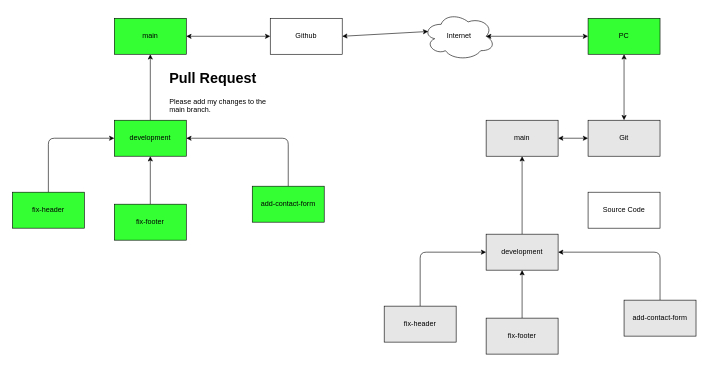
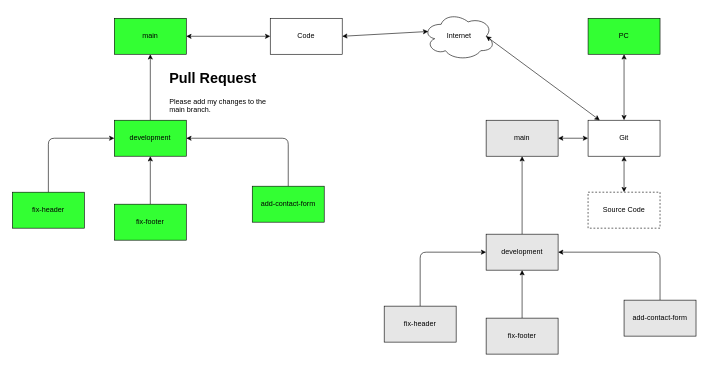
  <mxCell id="0" />
  <mxCell id="1" parent="0" />
- <mxCell id="2" value="Github" style="rounded=0;whiteSpace=wrap;html=1;" vertex="1" parent="1"><mxGeometry x="450" y="30" width="120" height="60" as="geometry" /></mxCell>
- <mxCell id="3" value="Git" style="rounded=0;whiteSpace=wrap;html=1;fillColor=#e6e6e6;" vertex="1" parent="1"><mxGeometry x="980" y="200" width="120" height="60" as="geometry" /></mxCell>
+ <mxCell id="2" value="Code" style="rounded=0;whiteSpace=wrap;html=1;" vertex="1" parent="1"><mxGeometry x="450" y="30" width="120" height="60" as="geometry" /></mxCell>
+ <mxCell id="3" value="Git" style="rounded=0;whiteSpace=wrap;html=1;" vertex="1" parent="1"><mxGeometry x="980" y="200" width="120" height="60" as="geometry" /></mxCell>
  <mxCell id="4" value="PC" style="rounded=0;whiteSpace=wrap;html=1;fillColor=#33ff33;" vertex="1" parent="1"><mxGeometry x="980" y="30" width="120" height="60" as="geometry" /></mxCell>
  <mxCell id="5" value="Internet" style="ellipse;shape=cloud;whiteSpace=wrap;html=1;" vertex="1" parent="1"><mxGeometry x="705" y="20" width="120" height="80" as="geometry" /></mxCell>
  <mxCell id="6" value="" style="endArrow=classic;startArrow=classic;html=1;entryX=0.5;entryY=1;entryDx=0;entryDy=0;" edge="1" parent="1" source="3" target="4"><mxGeometry width="50" height="50" relative="1" as="geometry"><mxPoint x="880" y="280" as="sourcePoint" /><mxPoint x="930" y="230" as="targetPoint" /></mxGeometry></mxCell>
  <mxCell id="7" value="" style="endArrow=classic;startArrow=classic;html=1;exitX=1;exitY=0.5;exitDx=0;exitDy=0;entryX=0.07;entryY=0.4;entryDx=0;entryDy=0;entryPerimeter=0;" edge="1" parent="1" source="2" target="5"><mxGeometry width="50" height="50" relative="1" as="geometry"><mxPoint x="620" y="310" as="sourcePoint" /><mxPoint x="670" y="260" as="targetPoint" /></mxGeometry></mxCell>
- <mxCell id="8" value="" style="endArrow=classic;startArrow=classic;html=1;entryX=0;entryY=0.5;entryDx=0;entryDy=0;exitX=0.875;exitY=0.5;exitDx=0;exitDy=0;exitPerimeter=0;" edge="1" parent="1" source="5" target="4"><mxGeometry width="50" height="50" relative="1" as="geometry"><mxPoint x="800" y="250" as="sourcePoint" /><mxPoint x="850" y="200" as="targetPoint" /></mxGeometry></mxCell>
- <mxCell id="9" value="Source Code" style="rounded=0;whiteSpace=wrap;html=1;" vertex="1" parent="1"><mxGeometry x="980" y="320" width="120" height="60" as="geometry" /></mxCell>
+ <mxCell id="8" value="" style="endArrow=classic;startArrow=classic;html=1;exitX=0.875;exitY=0.5;exitDx=0;exitDy=0;exitPerimeter=0;" edge="1" parent="1" source="5" target="3"><mxGeometry width="50" height="50" relative="1" as="geometry"><mxPoint x="800" y="250" as="sourcePoint" /><mxPoint x="850" y="200" as="targetPoint" /></mxGeometry></mxCell>
+ <mxCell id="9" value="Source Code" style="rounded=0;whiteSpace=wrap;html=1;dashed=1;" vertex="1" parent="1"><mxGeometry x="980" y="320" width="120" height="60" as="geometry" /></mxCell>
+ <mxCell id="10" value="" style="endArrow=classic;startArrow=classic;html=1;exitX=0.5;exitY=0;exitDx=0;exitDy=0;entryX=0.5;entryY=1;entryDx=0;entryDy=0;" edge="1" parent="1" source="9" target="3"><mxGeometry width="50" height="50" relative="1" as="geometry"><mxPoint x="520" y="300" as="sourcePoint" /><mxPoint x="570" y="250" as="targetPoint" /></mxGeometry></mxCell>
  <mxCell id="11" value="main" style="rounded=0;whiteSpace=wrap;html=1;fillColor=#E6E6E6;" vertex="1" parent="1"><mxGeometry x="810" y="200" width="120" height="60" as="geometry" /></mxCell>
  <mxCell id="12" style="edgeStyle=none;html=1;exitX=0.5;exitY=0;exitDx=0;exitDy=0;entryX=0.5;entryY=1;entryDx=0;entryDy=0;fillColor=#E6E6E6;" edge="1" parent="1" source="13" target="11"><mxGeometry relative="1" as="geometry" /></mxCell>
  <mxCell id="13" value="development" style="rounded=0;whiteSpace=wrap;html=1;fillColor=#E6E6E6;" vertex="1" parent="1"><mxGeometry x="810" y="390" width="120" height="60" as="geometry" /></mxCell>
  <mxCell id="14" style="edgeStyle=orthogonalEdgeStyle;html=1;exitX=0.5;exitY=0;exitDx=0;exitDy=0;entryX=0;entryY=0.5;entryDx=0;entryDy=0;fillColor=#E6E6E6;" edge="1" parent="1" source="15" target="13"><mxGeometry relative="1" as="geometry" /></mxCell>
  <mxCell id="15" value="fix-header" style="rounded=0;whiteSpace=wrap;html=1;fillColor=#E6E6E6;" vertex="1" parent="1"><mxGeometry x="640" y="510" width="120" height="60" as="geometry" /></mxCell>
  <mxCell id="16" style="edgeStyle=none;html=1;exitX=0.5;exitY=0;exitDx=0;exitDy=0;entryX=0.5;entryY=1;entryDx=0;entryDy=0;fillColor=#E6E6E6;" edge="1" parent="1" source="17" target="13"><mxGeometry relative="1" as="geometry" /></mxCell>
  <mxCell id="17" value="fix-footer" style="rounded=0;whiteSpace=wrap;html=1;fillColor=#E6E6E6;" vertex="1" parent="1"><mxGeometry x="810" y="530" width="120" height="60" as="geometry" /></mxCell>
  <mxCell id="18" style="edgeStyle=orthogonalEdgeStyle;html=1;exitX=0.5;exitY=0;exitDx=0;exitDy=0;entryX=1;entryY=0.5;entryDx=0;entryDy=0;fillColor=#E6E6E6;" edge="1" parent="1" source="19" target="13"><mxGeometry relative="1" as="geometry" /></mxCell>
  <mxCell id="19" value="add-contact-form" style="rounded=0;whiteSpace=wrap;html=1;fillColor=#E6E6E6;" vertex="1" parent="1"><mxGeometry x="1040" y="500" width="120" height="60" as="geometry" /></mxCell>
  <mxCell id="20" value="&lt;h1 style=&quot;margin-top: 0px;&quot;&gt;Pull Request&lt;/h1&gt;&lt;p&gt;Please add my changes to the main branch.&lt;/p&gt;" style="text;html=1;whiteSpace=wrap;overflow=hidden;rounded=0;" vertex="1" parent="1"><mxGeometry x="280" y="110" width="180" height="90" as="geometry" /></mxCell>
  <mxCell id="21" value="main" style="rounded=0;whiteSpace=wrap;html=1;fillColor=#33FF33;" vertex="1" parent="1"><mxGeometry x="190" y="30" width="120" height="60" as="geometry" /></mxCell>
  <mxCell id="22" style="edgeStyle=none;html=1;exitX=0.5;exitY=0;exitDx=0;exitDy=0;entryX=0.5;entryY=1;entryDx=0;entryDy=0;fillColor=#33FF33;" edge="1" parent="1" source="23" target="21"><mxGeometry relative="1" as="geometry" /></mxCell>
  <mxCell id="23" value="development" style="rounded=0;whiteSpace=wrap;html=1;fillColor=#33FF33;" vertex="1" parent="1"><mxGeometry x="190" y="200" width="120" height="60" as="geometry" /></mxCell>
  <mxCell id="24" style="edgeStyle=orthogonalEdgeStyle;html=1;exitX=0.5;exitY=0;exitDx=0;exitDy=0;entryX=0;entryY=0.5;entryDx=0;entryDy=0;fillColor=#33FF33;" edge="1" parent="1" source="25" target="23"><mxGeometry relative="1" as="geometry" /></mxCell>
  <mxCell id="25" value="fix-header" style="rounded=0;whiteSpace=wrap;html=1;fillColor=#33FF33;" vertex="1" parent="1"><mxGeometry x="20" y="320" width="120" height="60" as="geometry" /></mxCell>
  <mxCell id="26" style="edgeStyle=none;html=1;exitX=0.5;exitY=0;exitDx=0;exitDy=0;entryX=0.5;entryY=1;entryDx=0;entryDy=0;fillColor=#33FF33;" edge="1" parent="1" source="27" target="23"><mxGeometry relative="1" as="geometry" /></mxCell>
  <mxCell id="27" value="fix-footer" style="rounded=0;whiteSpace=wrap;html=1;fillColor=#33FF33;" vertex="1" parent="1"><mxGeometry x="190" y="340" width="120" height="60" as="geometry" /></mxCell>
  <mxCell id="28" style="edgeStyle=orthogonalEdgeStyle;html=1;exitX=0.5;exitY=0;exitDx=0;exitDy=0;entryX=1;entryY=0.5;entryDx=0;entryDy=0;fillColor=#33FF33;" edge="1" parent="1" source="29" target="23"><mxGeometry relative="1" as="geometry" /></mxCell>
  <mxCell id="29" value="add-contact-form" style="rounded=0;whiteSpace=wrap;html=1;fillColor=#33FF33;" vertex="1" parent="1"><mxGeometry x="420" y="310" width="120" height="60" as="geometry" /></mxCell>
  <mxCell id="30" value="" style="endArrow=classic;startArrow=classic;html=1;exitX=1;exitY=0.5;exitDx=0;exitDy=0;entryX=0;entryY=0.5;entryDx=0;entryDy=0;" edge="1" parent="1" source="11" target="3"><mxGeometry width="50" height="50" relative="1" as="geometry"><mxPoint x="920" y="310" as="sourcePoint" /><mxPoint x="970" y="260" as="targetPoint" /></mxGeometry></mxCell>
  <mxCell id="31" value="" style="endArrow=classic;startArrow=classic;html=1;exitX=1;exitY=0.5;exitDx=0;exitDy=0;entryX=0;entryY=0.5;entryDx=0;entryDy=0;" edge="1" parent="1" source="21" target="2"><mxGeometry width="50" height="50" relative="1" as="geometry"><mxPoint y="130" as="sourcePoint" x="340" /><mxPoint x="390" y="80" as="targetPoint" /></mxGeometry></mxCell>
